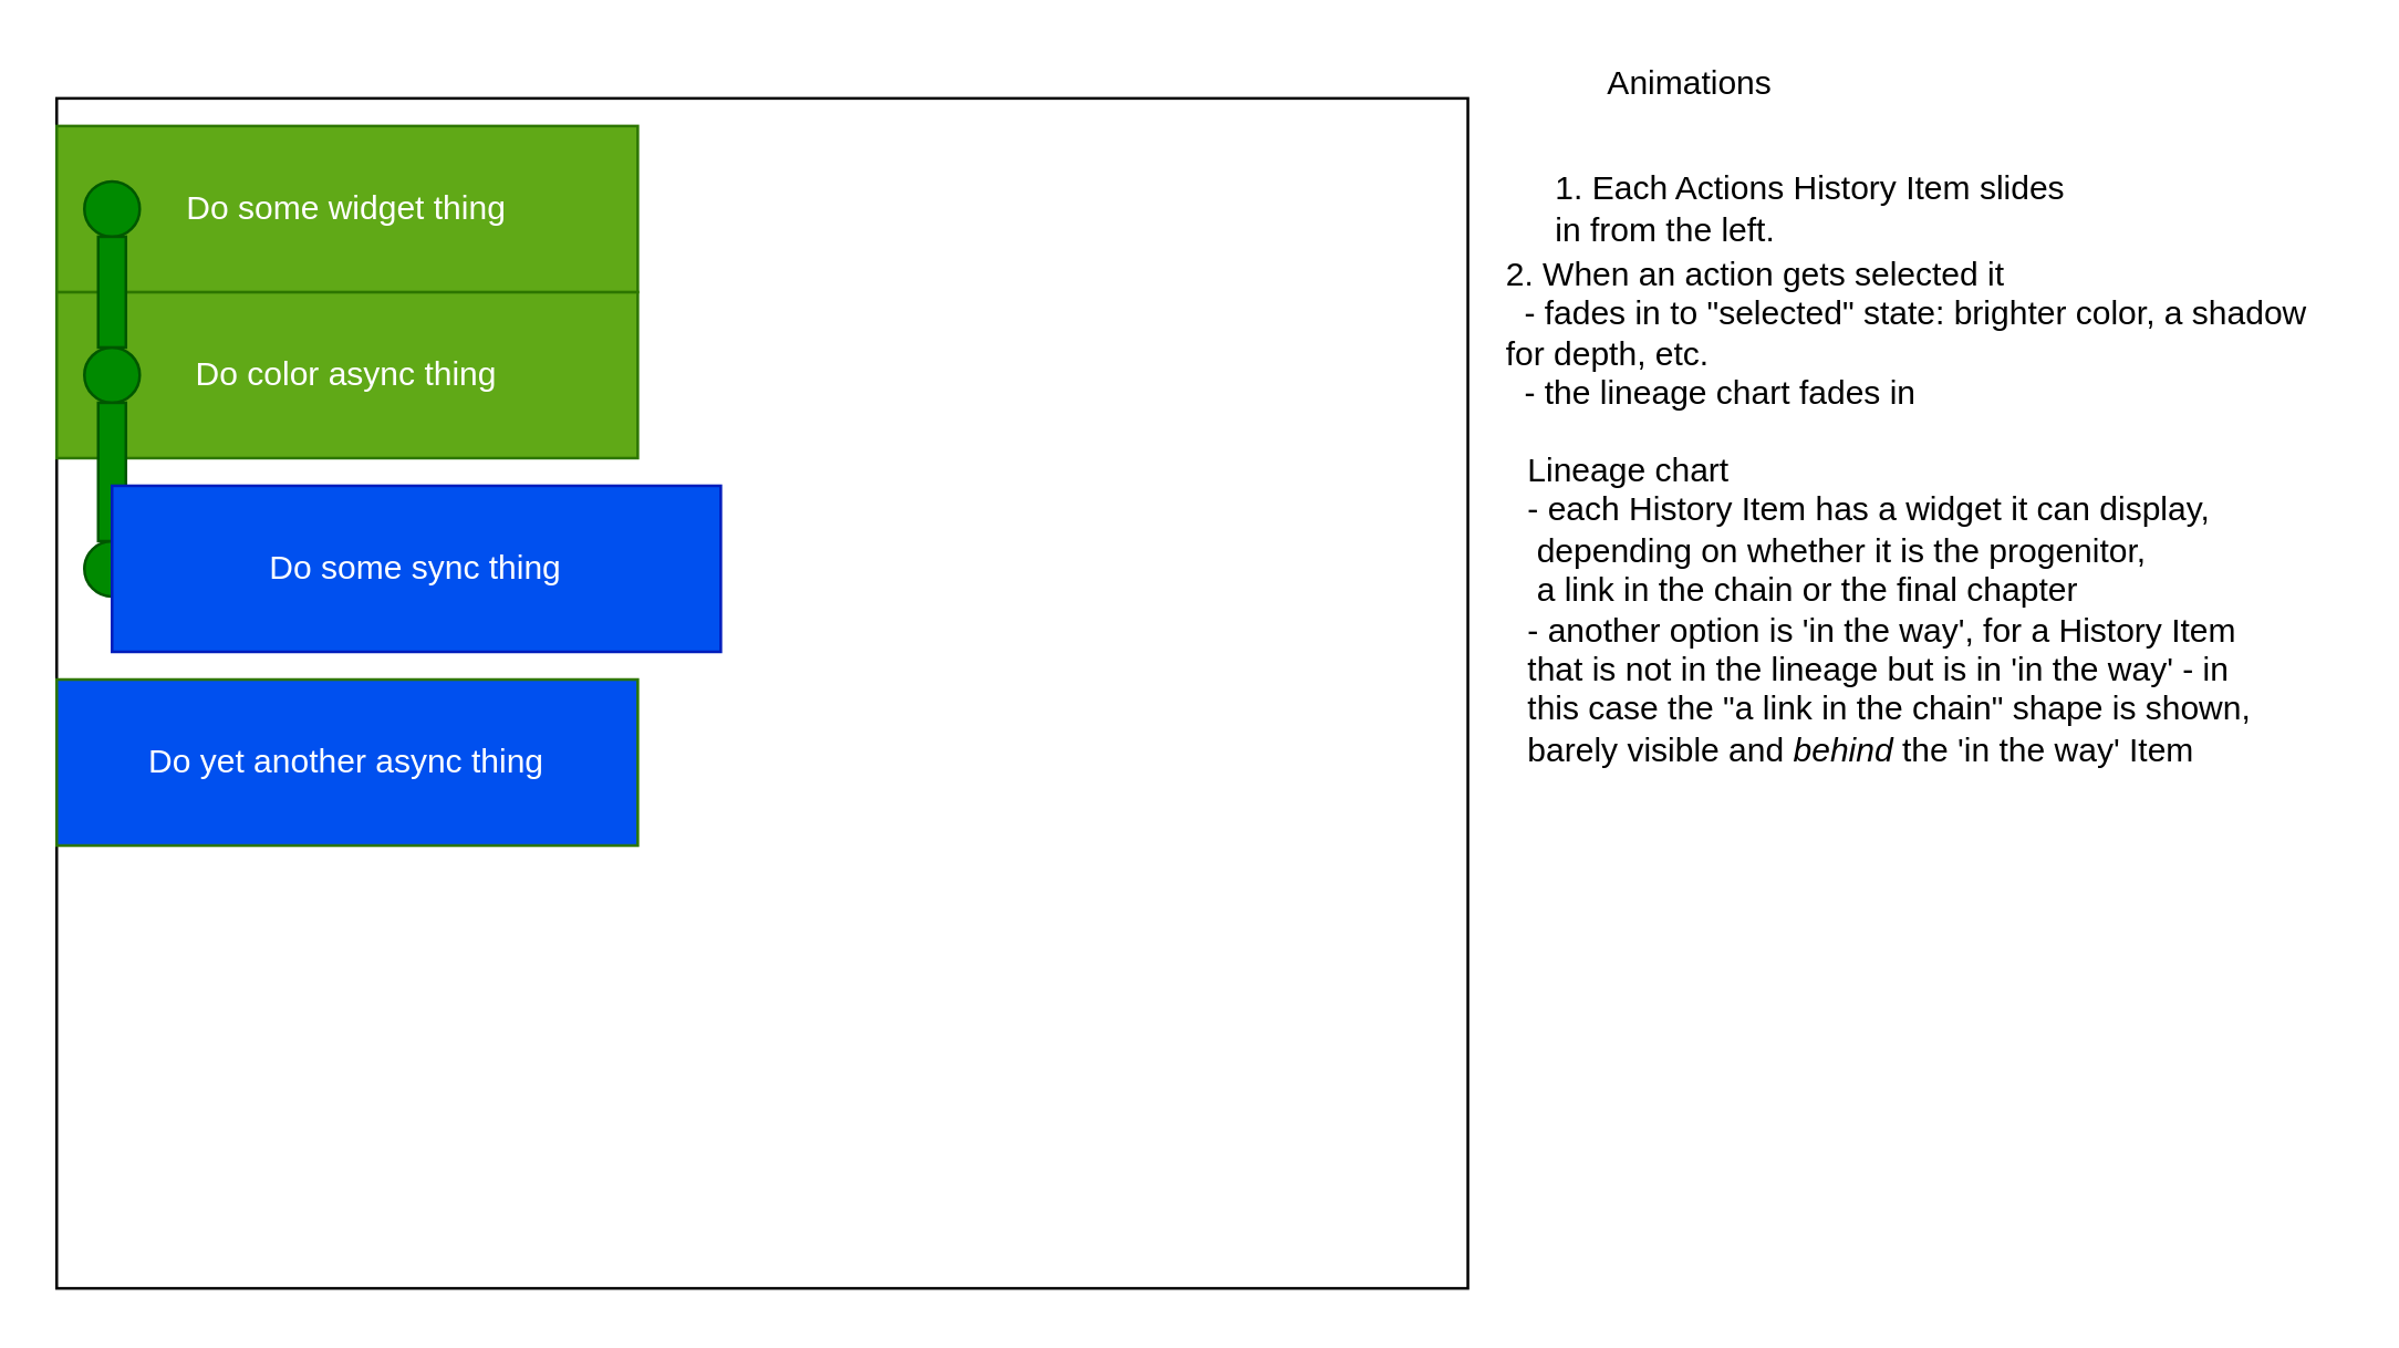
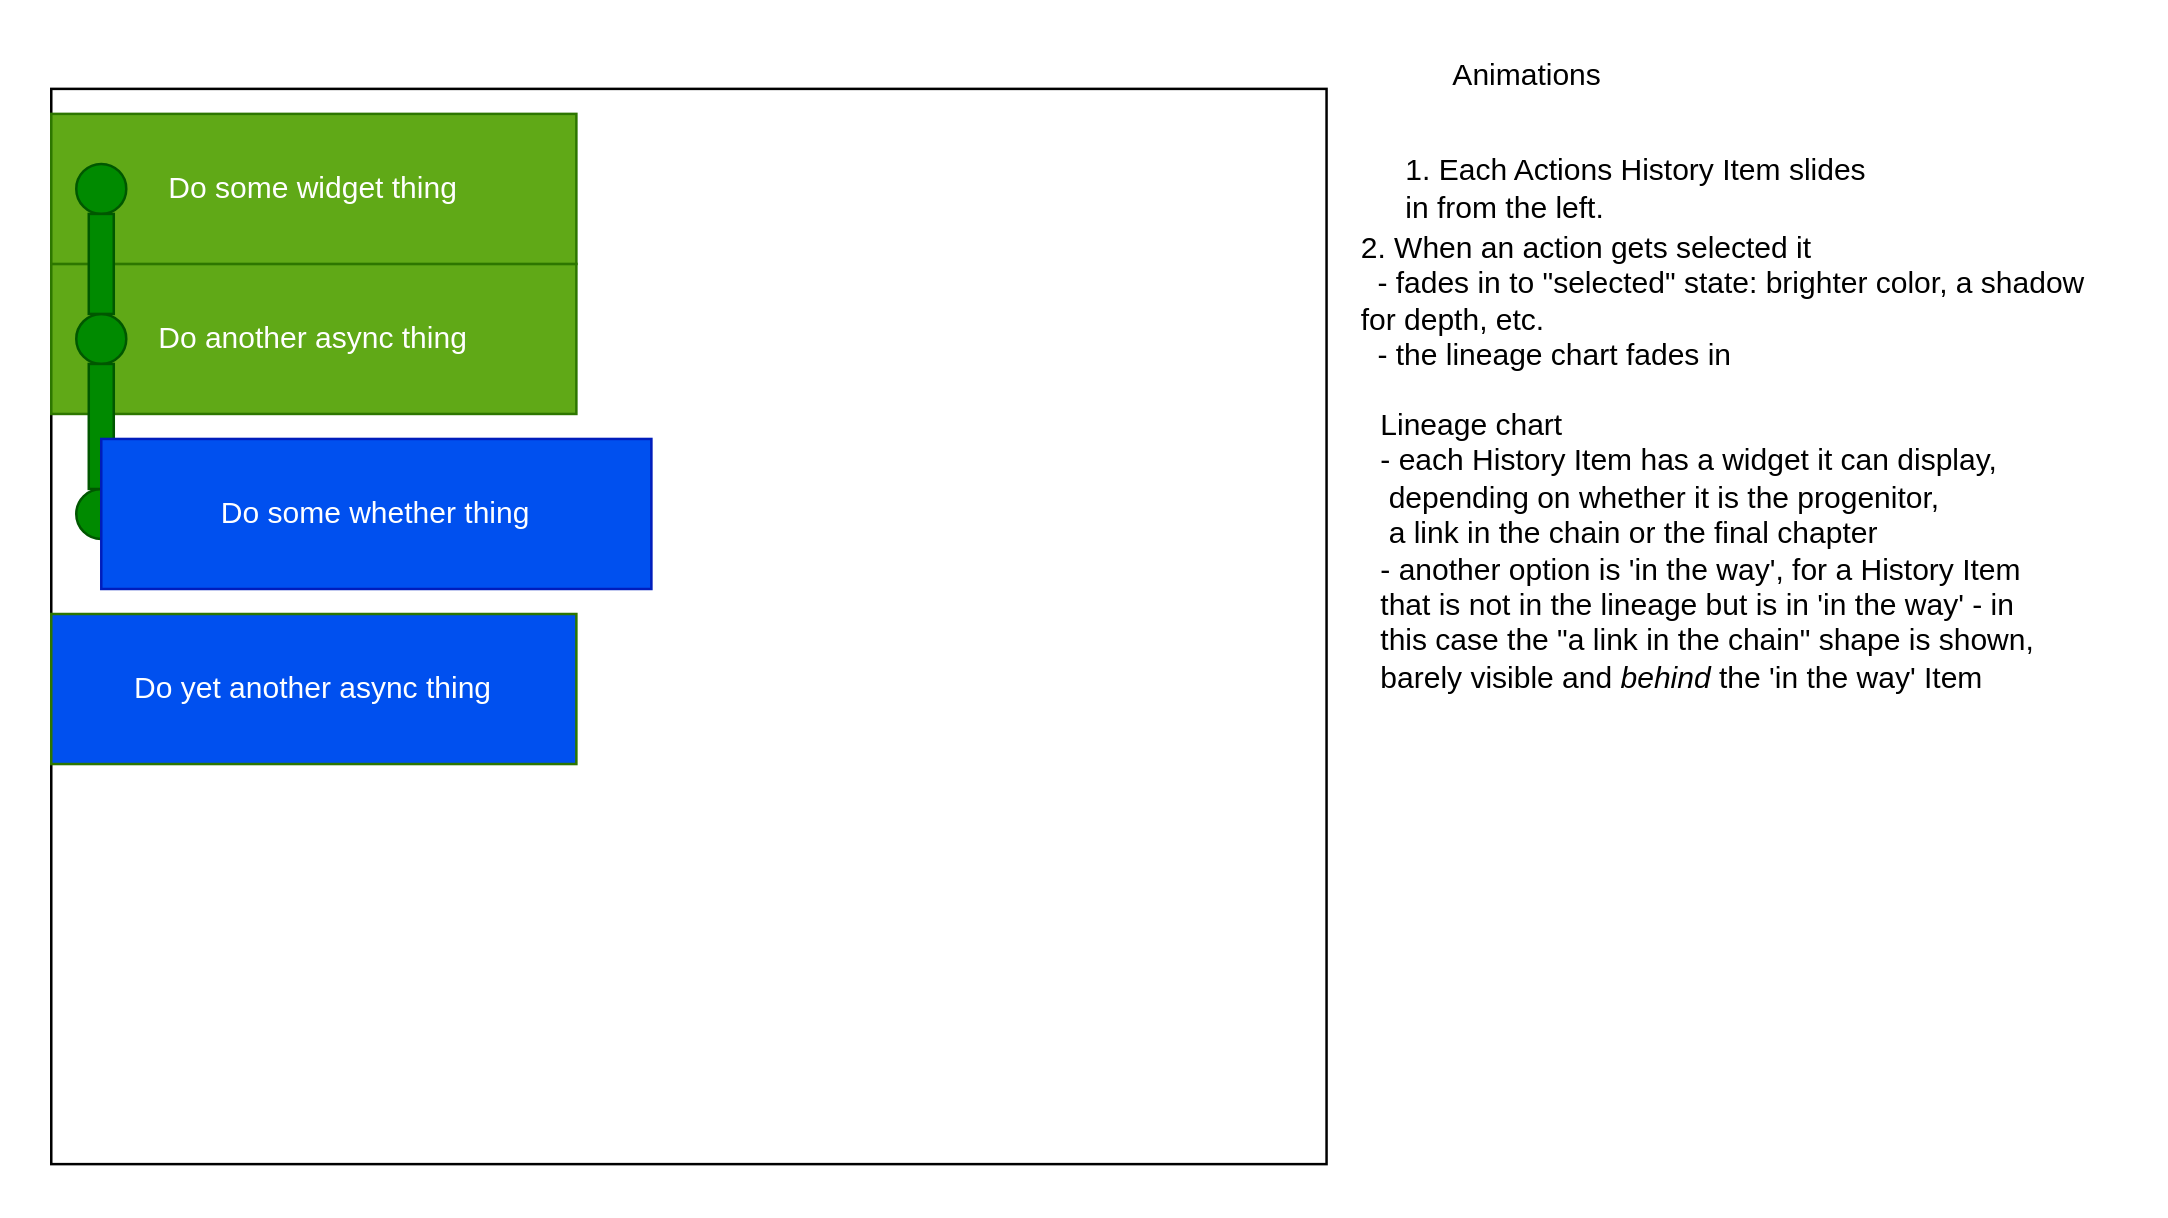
  <mxCell id="0" />
  <mxCell id="1" parent="0" />
  <mxCell id="2" value="" style="whiteSpace=wrap;html=1;fontColor=#333333;fillColor=#FFFFFF;" vertex="1" parent="1"><mxGeometry x="20" y="35" width="510" height="430" as="geometry" /></mxCell>
- <mxCell id="3" value="Do color async thing" style="whiteSpace=wrap;html=1;fontColor=#ffffff;fillColor=#60a917;strokeColor=#2D7600;" vertex="1" parent="1"><mxGeometry x="20" y="105" width="210" height="60" as="geometry" /></mxCell>
+ <mxCell id="3" value="Do another async thing" style="whiteSpace=wrap;html=1;fontColor=#ffffff;fillColor=#60a917;strokeColor=#2D7600;" vertex="1" parent="1"><mxGeometry x="20" y="105" width="210" height="60" as="geometry" /></mxCell>
  <mxCell id="4" value="Do yet another async thing" style="whiteSpace=wrap;html=1;fontColor=#ffffff;fillColor=#0050ef;strokeColor=#2D7600;" vertex="1" parent="1"><mxGeometry x="20" y="245" width="210" height="60" as="geometry" /></mxCell>
  <mxCell id="5" value="Do some widget thing" style="whiteSpace=wrap;html=1;fontColor=#ffffff;fillColor=#60a917;strokeColor=#2D7600;" vertex="1" parent="1"><mxGeometry x="20" y="45" width="210" height="60" as="geometry" /></mxCell>
  <mxCell id="6" value="" style="ellipse;whiteSpace=wrap;html=1;fontColor=#ffffff;fillColor=#008a00;strokeColor=#005700;" vertex="1" parent="1"><mxGeometry x="30" y="195" width="20" height="20" as="geometry" /></mxCell>
  <mxCell id="7" value="" style="ellipse;whiteSpace=wrap;html=1;fontColor=#ffffff;fillColor=#008a00;strokeColor=#005700;" vertex="1" parent="1"><mxGeometry x="30" y="125" width="20" height="20" as="geometry" /></mxCell>
  <mxCell id="8" value="" style="ellipse;whiteSpace=wrap;html=1;fontColor=#ffffff;fillColor=#008a00;strokeColor=#005700;" vertex="1" parent="1"><mxGeometry x="30" y="65" width="20" height="20" as="geometry" /></mxCell>
  <mxCell id="9" value="" style="whiteSpace=wrap;html=1;fontColor=#ffffff;fillColor=#008a00;strokeColor=#005700;" vertex="1" parent="1"><mxGeometry x="35" y="85" width="10" height="40" as="geometry" /></mxCell>
  <mxCell id="10" value="" style="whiteSpace=wrap;html=1;fontColor=#ffffff;fillColor=#008a00;strokeColor=#005700;" vertex="1" parent="1"><mxGeometry x="35" y="145" width="10" height="50" as="geometry" /></mxCell>
- <mxCell id="11" value="Do some sync thing" style="whiteSpace=wrap;html=1;fontColor=#ffffff;fillColor=#0050ef;strokeColor=#001DBC;" vertex="1" parent="1"><mxGeometry x="40" y="175" width="220" height="60" as="geometry" /></mxCell>
+ <mxCell id="11" value="Do some whether thing" style="whiteSpace=wrap;html=1;fontColor=#ffffff;fillColor=#0050ef;strokeColor=#001DBC;" vertex="1" parent="1"><mxGeometry x="40" y="175" width="220" height="60" as="geometry" /></mxCell>
  <mxCell id="12" value="Animations" style="text;html=1;align=center;verticalAlign=middle;resizable=0;points=[];autosize=1;strokeColor=none;fillColor=none;" vertex="1" parent="1"><mxGeometry x="575" y="20" width="70" height="20" as="geometry" /></mxCell>
  <mxCell id="13" value="1. Each Actions History Item slides &lt;br&gt;in from the left." style="text;html=1;align=left;verticalAlign=middle;resizable=0;points=[];autosize=1;strokeColor=none;fillColor=none;" vertex="1" parent="1"><mxGeometry x="560" y="60" width="200" height="30" as="geometry" /></mxCell>
  <mxCell id="14" value="&lt;div style=&quot;text-align: left&quot;&gt;&lt;span&gt;2. When an action gets selected it&amp;nbsp;&lt;/span&gt;&lt;/div&gt;&lt;div style=&quot;text-align: left&quot;&gt;&lt;span&gt;&amp;nbsp; - fades in to&amp;nbsp;&lt;/span&gt;&lt;span&gt;&quot;selected&quot;&amp;nbsp;&lt;/span&gt;&lt;span&gt;state: brighter color, a shadow&amp;nbsp;&lt;/span&gt;&lt;/div&gt;&lt;div style=&quot;text-align: left&quot;&gt;&lt;span&gt;for depth, etc.&lt;/span&gt;&lt;span&gt;&amp;nbsp;&lt;/span&gt;&lt;/div&gt;&lt;div style=&quot;text-align: left&quot;&gt;&lt;span&gt;&amp;nbsp; - the lineage chart fades in&lt;/span&gt;&lt;/div&gt;" style="text;html=1;align=center;verticalAlign=middle;resizable=0;points=[];autosize=1;strokeColor=none;fillColor=none;" vertex="1" parent="1"><mxGeometry x="535" y="90" width="310" height="60" as="geometry" /></mxCell>
  <mxCell id="15" value="Lineage chart&amp;nbsp;&lt;br&gt;- each History Item has a widget it can display,&lt;br&gt;&amp;nbsp;depending on whether it is the progenitor,&lt;br&gt;&amp;nbsp;a link in the chain or the final chapter&lt;br&gt;- another option is 'in the way', for a History Item &lt;br&gt;that is not in the lineage but is in 'in the way' - in &lt;br&gt;this case the &quot;a link in the chain&quot; shape is shown,&lt;br&gt;barely visible and&amp;nbsp;&lt;i&gt;behind&lt;/i&gt; the 'in the way' Item" style="text;html=1;align=left;verticalAlign=middle;resizable=0;points=[];autosize=1;strokeColor=none;fillColor=none;" vertex="1" parent="1"><mxGeometry x="550" y="160" width="280" height="120" as="geometry" /></mxCell>
